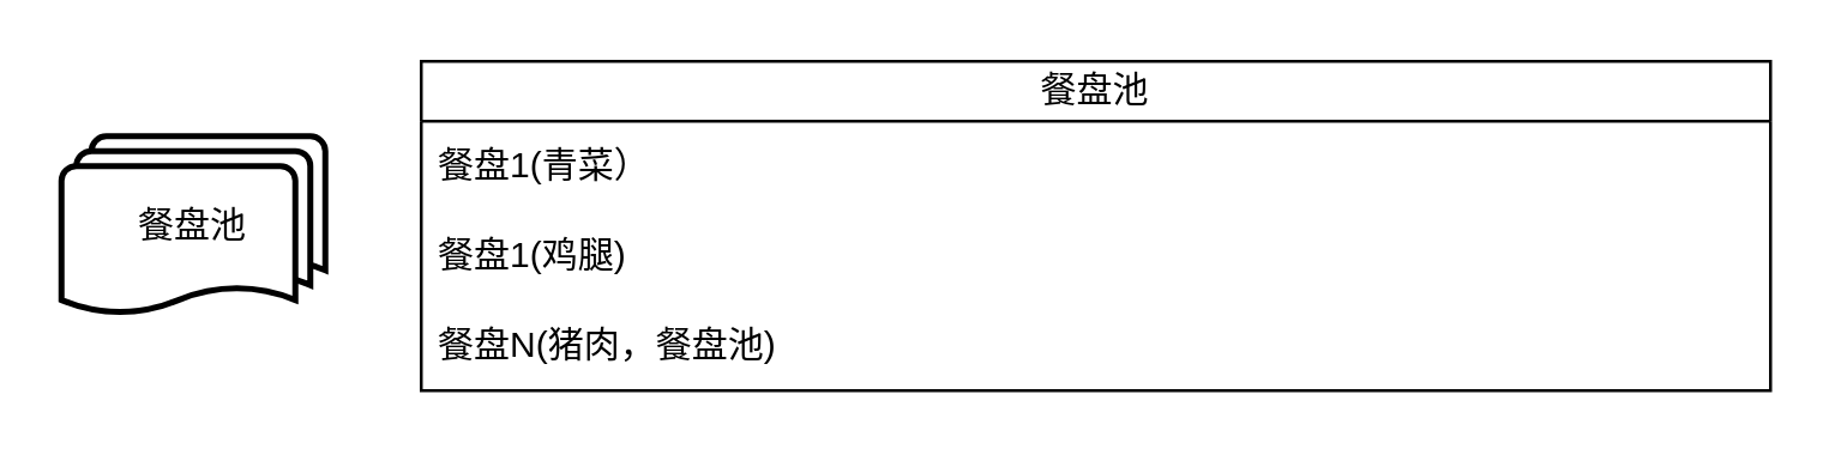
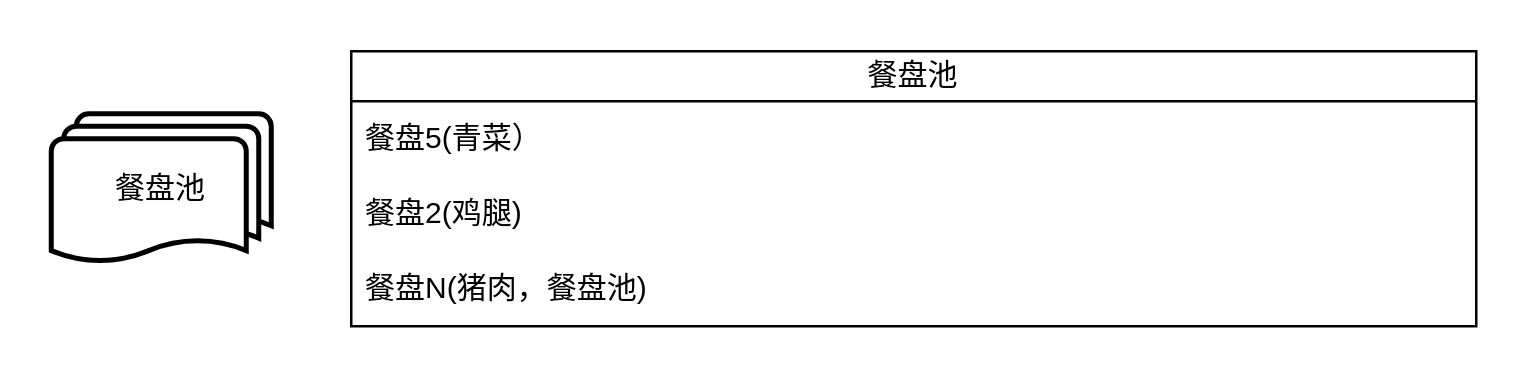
  <mxCell id="0" />
  <mxCell id="1" parent="0" />
  <mxCell id="2" value="餐盘池" style="strokeWidth=2;html=1;shape=mxgraph.flowchart.multi-document;whiteSpace=wrap;" vertex="1" parent="1"><mxGeometry x="20" y="45" width="88" height="60" as="geometry" /></mxCell>
  <mxCell id="3" value="餐盘池" style="swimlane;fontStyle=0;childLayout=stackLayout;horizontal=1;startSize=20;horizontalStack=0;resizeParent=1;resizeParentMax=0;resizeLast=0;collapsible=1;marginBottom=0;whiteSpace=wrap;html=1;" vertex="1" parent="1"><mxGeometry x="140" y="20" width="450" height="110" as="geometry"><mxRectangle x="340" y="140" width="60" height="30" as="alternateBounds" /></mxGeometry></mxCell>
- <mxCell id="4" value="餐盘1(青菜）&lt;span style=&quot;white-space: pre;&quot;&gt;&#09;&lt;/span&gt;" style="text;strokeColor=none;fillColor=none;align=left;verticalAlign=middle;spacingLeft=4;spacingRight=4;overflow=hidden;points=[[0,0.5],[1,0.5]];portConstraint=eastwest;rotatable=0;whiteSpace=wrap;html=1;" vertex="1" parent="3"><mxGeometry y="20" width="450" height="30" as="geometry" /></mxCell>
- <mxCell id="5" value="餐盘1(鸡腿)" style="text;strokeColor=none;fillColor=none;align=left;verticalAlign=middle;spacingLeft=4;spacingRight=4;overflow=hidden;points=[[0,0.5],[1,0.5]];portConstraint=eastwest;rotatable=0;whiteSpace=wrap;html=1;" vertex="1" parent="3"><mxGeometry y="50" width="450" height="30" as="geometry" /></mxCell>
+ <mxCell id="4" value="餐盘5(青菜）&lt;span style=&quot;white-space: pre;&quot;&gt;&#09;&lt;/span&gt;" style="text;strokeColor=none;fillColor=none;align=left;verticalAlign=middle;spacingLeft=4;spacingRight=4;overflow=hidden;points=[[0,0.5],[1,0.5]];portConstraint=eastwest;rotatable=0;whiteSpace=wrap;html=1;" vertex="1" parent="3"><mxGeometry y="20" width="450" height="30" as="geometry" /></mxCell>
+ <mxCell id="5" value="餐盘2(鸡腿)" style="text;strokeColor=none;fillColor=none;align=left;verticalAlign=middle;spacingLeft=4;spacingRight=4;overflow=hidden;points=[[0,0.5],[1,0.5]];portConstraint=eastwest;rotatable=0;whiteSpace=wrap;html=1;" vertex="1" parent="3"><mxGeometry y="50" width="450" height="30" as="geometry" /></mxCell>
  <mxCell id="6" value="餐盘N(猪肉，餐盘池)" style="text;strokeColor=none;fillColor=none;align=left;verticalAlign=middle;spacingLeft=4;spacingRight=4;overflow=hidden;points=[[0,0.5],[1,0.5]];portConstraint=eastwest;rotatable=0;whiteSpace=wrap;html=1;" vertex="1" parent="3"><mxGeometry y="80" width="450" height="30" as="geometry" /></mxCell>
